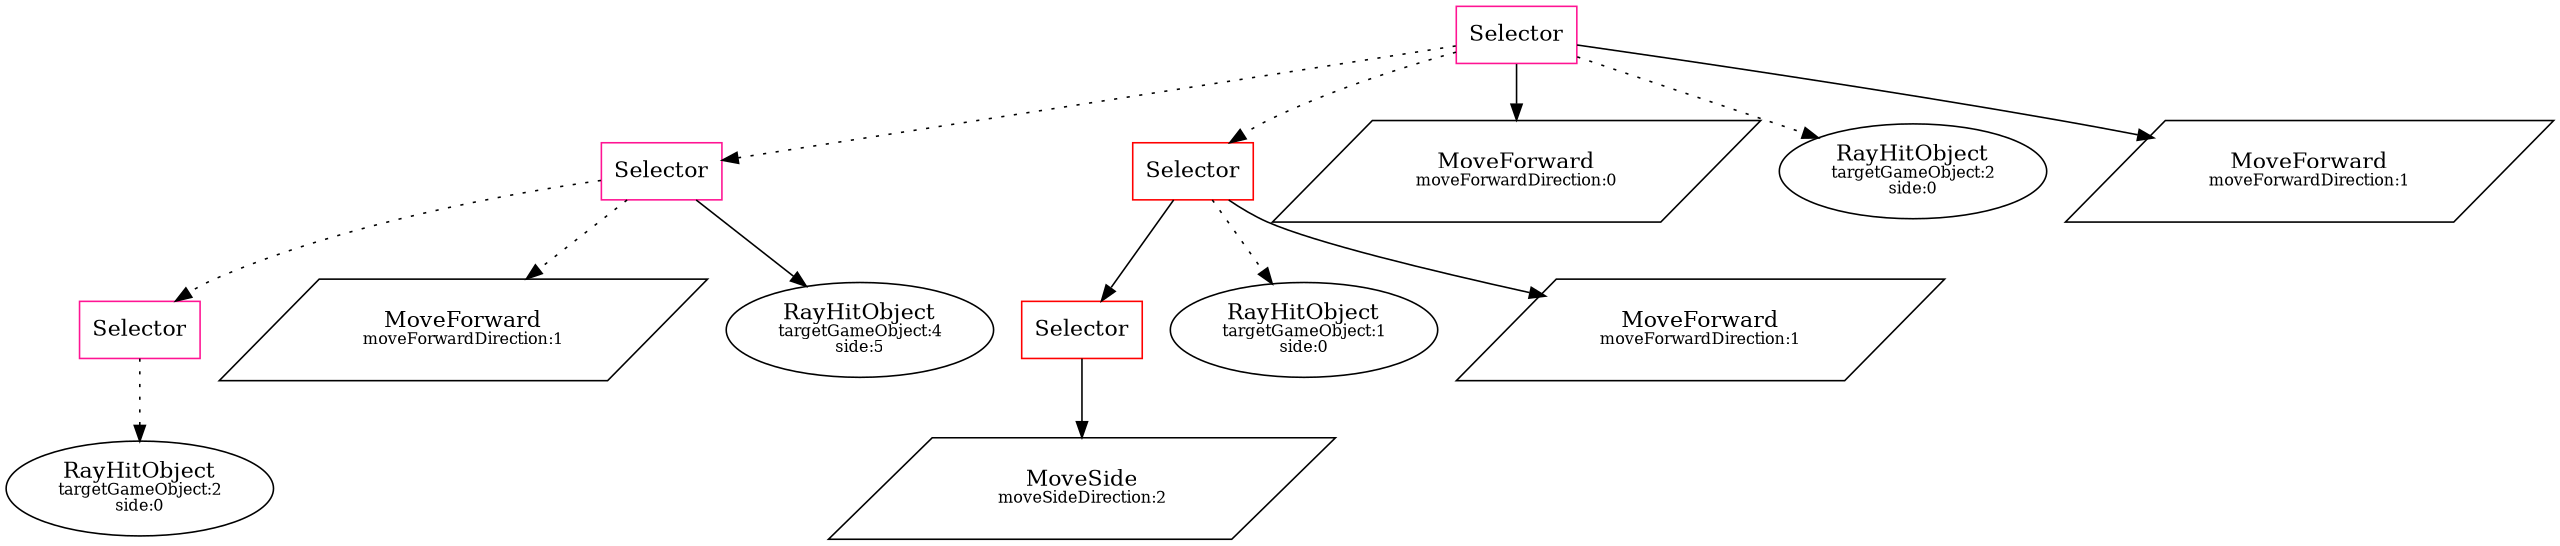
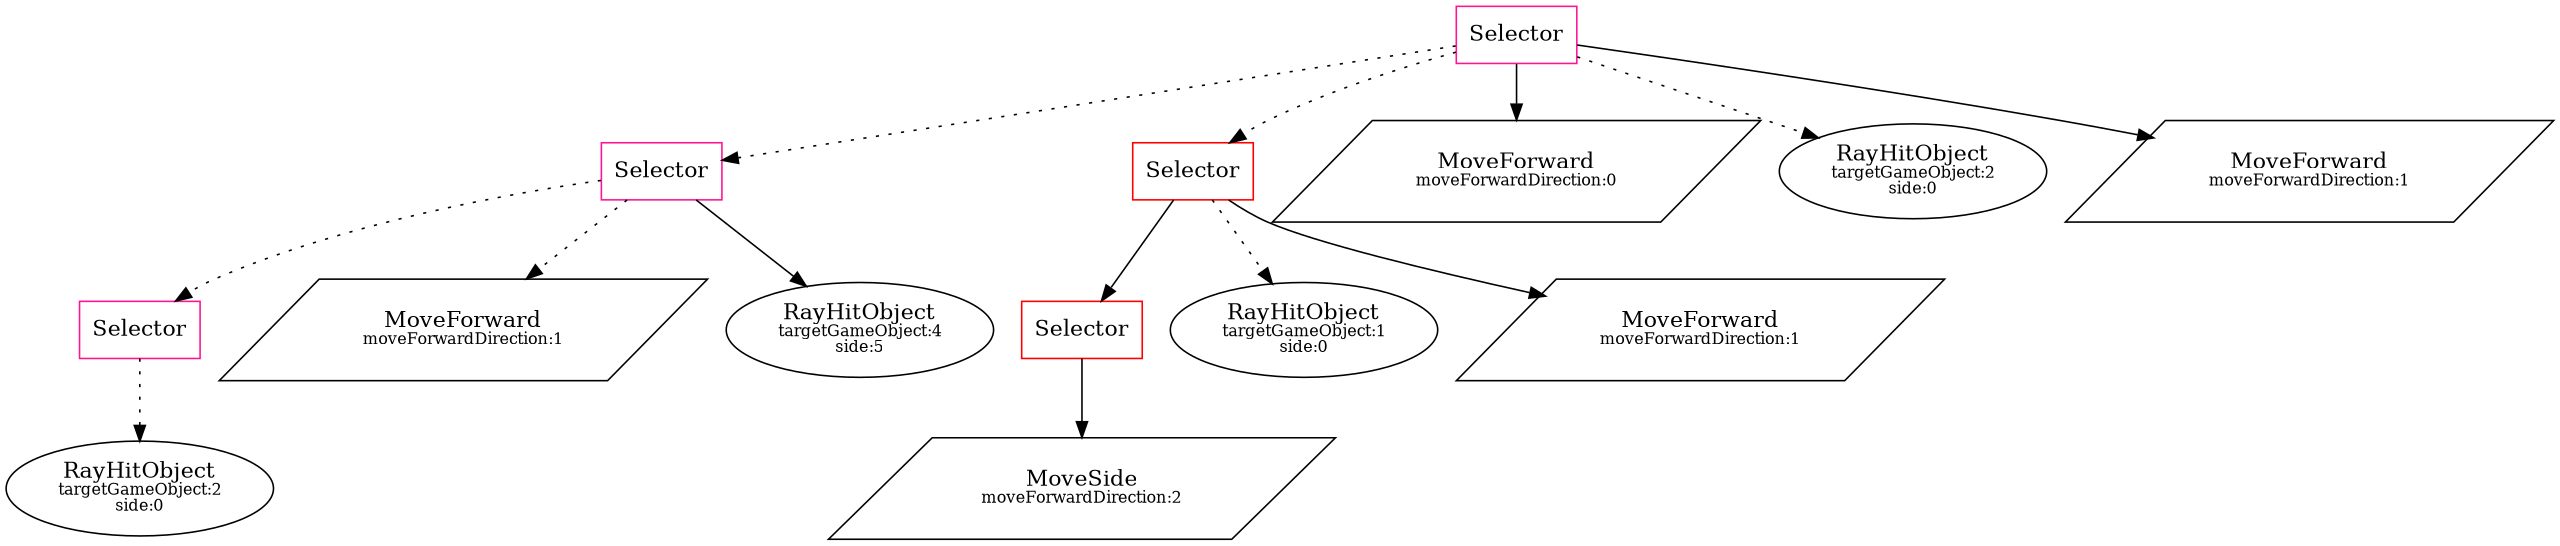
  digraph {
    node [shape=polygon]
    edge [style=dotted]
    n1 [label=Selector color=deeppink]
    n2 [label=Selector color=deeppink]
    n3 [label=Selector color=red]
    n4 [label=<MoveForward<BR /><FONT POINT-SIZE="10">moveForwardDirection:0<BR /></FONT>> shape=parallelogram]
    n5 [label=<RayHitObject<BR /><FONT POINT-SIZE="10">targetGameObject:2<BR />side:0<BR /></FONT>> shape=ellipse]
    n6 [label=<MoveForward<BR /><FONT POINT-SIZE="10">moveForwardDirection:1<BR /></FONT>> shape=parallelogram]
    n7 [label=Selector color=deeppink]
    n8 [label=<MoveForward<BR /><FONT POINT-SIZE="10">moveForwardDirection:1<BR /></FONT>> shape=parallelogram]
    n9 [label=<RayHitObject<BR /><FONT POINT-SIZE="10">targetGameObject:4<BR />side:5<BR /></FONT>> shape=ellipse]
    n10 [label=<RayHitObject<BR /><FONT POINT-SIZE="10">targetGameObject:2<BR />side:0<BR /></FONT>> shape=ellipse]
    n11 [label=Selector color=red]
    n12 [label=<RayHitObject<BR /><FONT POINT-SIZE="10">targetGameObject:1<BR />side:0<BR /></FONT>> shape=ellipse]
    n13 [label=<MoveForward<BR /><FONT POINT-SIZE="10">moveForwardDirection:1<BR /></FONT>> shape=parallelogram]
-   n14 [label=<MoveSide<BR /><FONT POINT-SIZE="10">moveSideDirection:2<BR /></FONT>> shape=parallelogram]
+   n14 [label=<MoveSide<BR /><FONT POINT-SIZE="10">moveForwardDirection:2<BR /></FONT>> shape=parallelogram]
    n1 -> n2
    n1 -> n3
    n1 -> n4 [style=solid]
    n1 -> n5
    n1 -> n6 [style=solid]
    n2 -> n7
    n2 -> n8
    n2 -> n9 [style=solid]
    n3 -> n11 [style=solid]
    n3 -> n12
    n3 -> n13 [style=solid]
    n7 -> n10
    n11 -> n14 [style=solid]
  }
